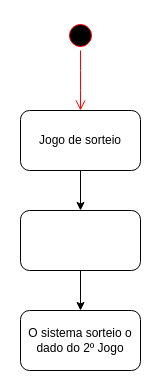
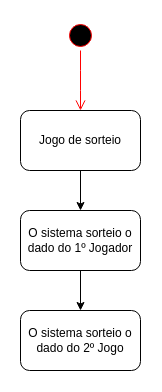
  <mxCell id="0" />
  <mxCell id="1" parent="0" />
  <mxCell id="2" value="" style="ellipse;html=1;shape=startState;fillColor=#000000;strokeColor=#ff0000;" vertex="1" parent="1"><mxGeometry x="65" y="20" width="30" height="30" as="geometry" /></mxCell>
  <mxCell id="3" value="" style="edgeStyle=orthogonalEdgeStyle;html=1;verticalAlign=bottom;endArrow=open;endSize=8;strokeColor=#ff0000;" edge="1" source="2" parent="1"><mxGeometry relative="1" as="geometry"><mxPoint x="80" y="110" as="targetPoint" /></mxGeometry></mxCell>
  <mxCell id="4" value="" style="rounded=1;whiteSpace=wrap;html=1;" vertex="1" parent="1"><mxGeometry x="20" y="110" width="120" height="60" as="geometry" /></mxCell>
  <mxCell id="5" style="edgeStyle=orthogonalEdgeStyle;rounded=0;orthogonalLoop=1;jettySize=auto;html=1;entryX=0.5;entryY=0;entryDx=0;entryDy=0;" edge="1" parent="1" source="6" target="8"><mxGeometry relative="1" as="geometry" /></mxCell>
  <mxCell id="6" value="Jogo de sorteio" style="text;html=1;strokeColor=none;fillColor=none;align=center;verticalAlign=middle;whiteSpace=wrap;rounded=0;" vertex="1" parent="1"><mxGeometry x="25" y="110" width="110" height="60" as="geometry" /></mxCell>
  <mxCell id="7" style="edgeStyle=orthogonalEdgeStyle;rounded=0;orthogonalLoop=1;jettySize=auto;html=1;entryX=0.5;entryY=0;entryDx=0;entryDy=0;" edge="1" parent="1" source="8" target="9"><mxGeometry relative="1" as="geometry" /></mxCell>
  <mxCell id="8" value="" style="rounded=1;whiteSpace=wrap;html=1;" vertex="1" parent="1"><mxGeometry x="20" y="210" width="120" height="60" as="geometry" /></mxCell>
  <mxCell id="9" value="" style="rounded=1;whiteSpace=wrap;html=1;" vertex="1" parent="1"><mxGeometry x="20" y="310" width="120" height="60" as="geometry" /></mxCell>
+ <mxCell id="10" value="O sistema sorteio o dado do 1º Jogador" style="text;html=1;strokeColor=none;fillColor=none;align=center;verticalAlign=middle;whiteSpace=wrap;rounded=0;" vertex="1" parent="1"><mxGeometry x="20" y="210" width="120" height="60" as="geometry" /></mxCell>
  <mxCell id="11" value="&lt;span&gt;O sistema sorteio o dado do 2º Jogo&lt;/span&gt;" style="text;html=1;strokeColor=none;fillColor=none;align=center;verticalAlign=middle;whiteSpace=wrap;rounded=0;" vertex="1" parent="1"><mxGeometry x="20" y="310" width="120" height="60" as="geometry" /></mxCell>
